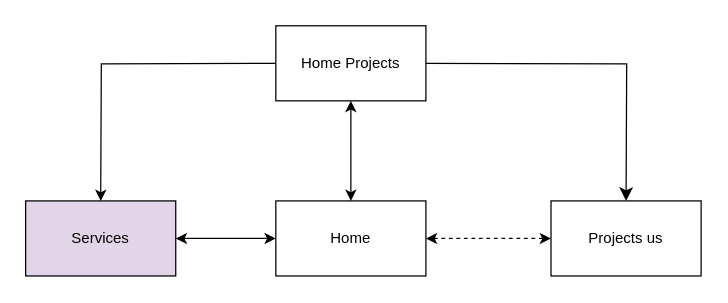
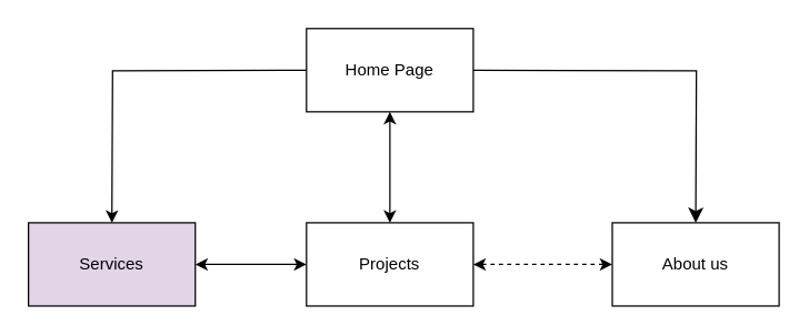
  <mxCell id="0" />
  <mxCell id="1" parent="0" />
- <mxCell id="2" value="Home Projects" style="rounded=0;whiteSpace=wrap;html=1;" parent="1" vertex="1"><mxGeometry x="220" y="20" width="120" height="60" as="geometry" /></mxCell>
- <mxCell id="3" value="Home" style="rounded=0;whiteSpace=wrap;html=1;" parent="1" vertex="1"><mxGeometry x="220" y="160" width="120" height="60" as="geometry" /></mxCell>
+ <mxCell id="2" value="Home Page" style="rounded=0;whiteSpace=wrap;html=1;" parent="1" vertex="1"><mxGeometry x="220" y="20" width="120" height="60" as="geometry" /></mxCell>
+ <mxCell id="3" value="Projects" style="rounded=0;whiteSpace=wrap;html=1;" parent="1" vertex="1"><mxGeometry x="220" y="160" width="120" height="60" as="geometry" /></mxCell>
  <mxCell id="4" value="" style="endArrow=classic;html=1;rounded=0;endSize=8;startSize=8;edgeStyle=orthogonalEdgeStyle;" parent="1" edge="1"><mxGeometry width="50" height="50" relative="1" as="geometry"><mxPoint x="340" y="50" as="sourcePoint" /><mxPoint x="500" y="160" as="targetPoint" /></mxGeometry></mxCell>
- <mxCell id="5" value="Projects us" style="rounded=0;whiteSpace=wrap;html=1;" parent="1" vertex="1"><mxGeometry x="440" y="160" width="120" height="60" as="geometry" /></mxCell>
+ <mxCell id="5" value="About us" style="rounded=0;whiteSpace=wrap;html=1;" parent="1" vertex="1"><mxGeometry x="440" y="160" width="120" height="60" as="geometry" /></mxCell>
  <mxCell id="6" value="Services" style="rounded=0;whiteSpace=wrap;html=1;fillColor=#e1d5e7;" parent="1" vertex="1"><mxGeometry x="20" y="160" width="120" height="60" as="geometry" /></mxCell>
  <mxCell id="7" value="" style="endArrow=classic;html=1;rounded=0;edgeStyle=orthogonalEdgeStyle;" parent="1" edge="1"><mxGeometry width="50" height="50" relative="1" as="geometry"><mxPoint x="220" y="50" as="sourcePoint" /><mxPoint x="80" y="160" as="targetPoint" /></mxGeometry></mxCell>
  <mxCell id="8" value="" style="endArrow=classic;startArrow=classic;html=1;entryX=0.5;entryY=1;entryDx=0;entryDy=0;" parent="1" target="2" edge="1"><mxGeometry width="50" height="50" relative="1" as="geometry"><mxPoint x="280" y="160" as="sourcePoint" /><mxPoint x="330" y="110" as="targetPoint" /><Array as="points" /></mxGeometry></mxCell>
  <mxCell id="9" value="" style="endArrow=classic;startArrow=classic;html=1;exitX=1;exitY=0.5;exitDx=0;exitDy=0;" edge="1" parent="1" source="6"><mxGeometry width="50" height="50" relative="1" as="geometry"><mxPoint x="170" y="240" as="sourcePoint" /><mxPoint x="220" y="190" as="targetPoint" /></mxGeometry></mxCell>
  <mxCell id="10" value="" style="endArrow=classic;startArrow=classic;html=1;exitX=1;exitY=0.5;exitDx=0;exitDy=0;entryX=0;entryY=0.5;entryDx=0;entryDy=0;dashed=1;" edge="1" parent="1" source="3" target="5"><mxGeometry width="50" height="50" relative="1" as="geometry"><mxPoint x="350" y="189.5" as="sourcePoint" /><mxPoint x="430" y="189.5" as="targetPoint" /></mxGeometry></mxCell>
